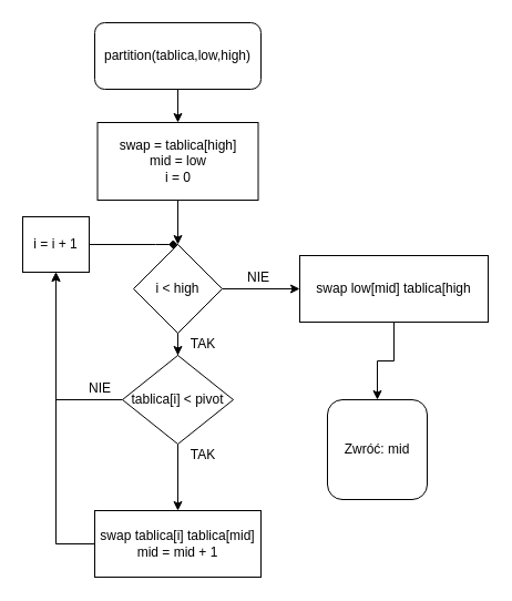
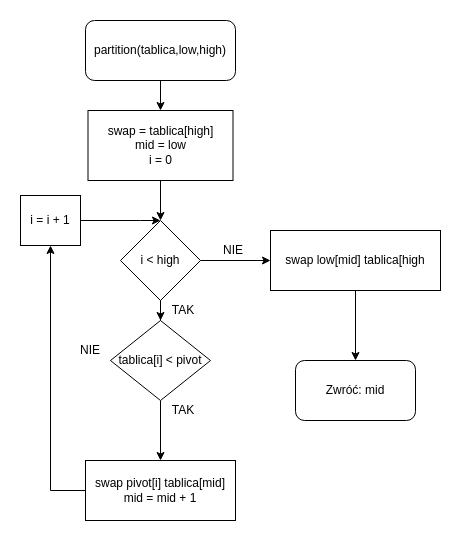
  <mxCell id="0" />
  <mxCell id="1" parent="0" />
  <mxCell id="2" value="" style="edgeStyle=orthogonalEdgeStyle;rounded=0;orthogonalLoop=1;jettySize=auto;html=1;" edge="1" parent="1" source="3" target="5"><mxGeometry relative="1" as="geometry" /></mxCell>
  <mxCell id="3" value="partition(tablica,low,high)" style="rounded=1;whiteSpace=wrap;html=1;" vertex="1" parent="1"><mxGeometry x="85" y="20" width="150" height="60" as="geometry" /></mxCell>
  <mxCell id="4" value="" style="edgeStyle=orthogonalEdgeStyle;rounded=0;orthogonalLoop=1;jettySize=auto;html=1;" edge="1" parent="1" source="5" target="8"><mxGeometry relative="1" as="geometry" /></mxCell>
  <mxCell id="5" value="swap = tablica[high]&lt;br&gt;mid = low&lt;br&gt;i = 0" style="rounded=0;whiteSpace=wrap;html=1;" vertex="1" parent="1"><mxGeometry x="87.5" y="110" width="145" height="70" as="geometry" /></mxCell>
  <mxCell id="6" value="" style="edgeStyle=orthogonalEdgeStyle;rounded=0;orthogonalLoop=1;jettySize=auto;html=1;" edge="1" parent="1" source="8" target="11"><mxGeometry relative="1" as="geometry" /></mxCell>
  <mxCell id="7" style="edgeStyle=orthogonalEdgeStyle;rounded=0;orthogonalLoop=1;jettySize=auto;html=1;entryX=0;entryY=0.5;entryDx=0;entryDy=0;" edge="1" parent="1" source="8" target="18"><mxGeometry relative="1" as="geometry" /></mxCell>
  <mxCell id="8" value="i &amp;lt; high" style="rhombus;whiteSpace=wrap;html=1;" vertex="1" parent="1"><mxGeometry x="120" y="220" width="80" height="80" as="geometry" /></mxCell>
  <mxCell id="9" value="" style="edgeStyle=orthogonalEdgeStyle;rounded=0;orthogonalLoop=1;jettySize=auto;html=1;" edge="1" parent="1" source="11" target="14"><mxGeometry relative="1" as="geometry" /></mxCell>
- <mxCell id="10" style="edgeStyle=orthogonalEdgeStyle;rounded=0;orthogonalLoop=1;jettySize=auto;html=1;entryX=0.5;entryY=1;entryDx=0;entryDy=0;" edge="1" parent="1" source="11" target="21"><mxGeometry relative="1" as="geometry" /></mxCell>
  <mxCell id="11" value="tablica[i] &amp;lt; pivot" style="rhombus;whiteSpace=wrap;html=1;" vertex="1" parent="1"><mxGeometry x="110" y="320" width="100" height="80" as="geometry" /></mxCell>
  <mxCell id="12" value="TAK" style="text;html=1;strokeColor=none;fillColor=none;align=center;verticalAlign=middle;whiteSpace=wrap;rounded=0;" vertex="1" parent="1"><mxGeometry x="163" y="300" width="40" height="20" as="geometry" /></mxCell>
  <mxCell id="13" style="edgeStyle=orthogonalEdgeStyle;rounded=0;orthogonalLoop=1;jettySize=auto;html=1;entryX=0.5;entryY=1;entryDx=0;entryDy=0;" edge="1" parent="1" source="14" target="21"><mxGeometry relative="1" as="geometry" /></mxCell>
- <mxCell id="14" value="swap tablica[i] tablica[mid]&lt;br&gt;mid = mid + 1" style="rounded=0;whiteSpace=wrap;html=1;" vertex="1" parent="1"><mxGeometry x="85" y="460" width="150" height="60" as="geometry" /></mxCell>
+ <mxCell id="14" value="swap pivot[i] tablica[mid]&lt;br&gt;mid = mid + 1" style="rounded=0;whiteSpace=wrap;html=1;" vertex="1" parent="1"><mxGeometry x="85" y="460" width="150" height="60" as="geometry" /></mxCell>
  <mxCell id="15" value="TAK" style="text;html=1;strokeColor=none;fillColor=none;align=center;verticalAlign=middle;whiteSpace=wrap;rounded=0;" vertex="1" parent="1"><mxGeometry x="163" y="400" width="40" height="20" as="geometry" /></mxCell>
  <mxCell id="16" value="NIE" style="text;html=1;strokeColor=none;fillColor=none;align=center;verticalAlign=middle;whiteSpace=wrap;rounded=0;" vertex="1" parent="1"><mxGeometry x="70" y="340" width="40" height="20" as="geometry" /></mxCell>
  <mxCell id="17" style="edgeStyle=orthogonalEdgeStyle;rounded=0;orthogonalLoop=1;jettySize=auto;html=1;entryX=0.5;entryY=0;entryDx=0;entryDy=0;" edge="1" parent="1" source="18" target="22"><mxGeometry relative="1" as="geometry" /></mxCell>
  <mxCell id="18" value="swap low[mid] tablica[high" style="rounded=0;whiteSpace=wrap;html=1;" vertex="1" parent="1"><mxGeometry x="270" y="230" width="170" height="60" as="geometry" /></mxCell>
  <mxCell id="19" value="NIE" style="text;html=1;strokeColor=none;fillColor=none;align=center;verticalAlign=middle;whiteSpace=wrap;rounded=0;" vertex="1" parent="1"><mxGeometry x="212.5" y="240" width="40" height="20" as="geometry" /></mxCell>
- <mxCell id="20" value="" style="edgeStyle=orthogonalEdgeStyle;rounded=0;orthogonalLoop=1;jettySize=auto;html=1;entryX=0.5;entryY=0;entryDx=0;entryDy=0;endArrow=diamond;" edge="1" parent="1" source="21" target="8"><mxGeometry relative="1" as="geometry"><Array as="points"><mxPoint x="140" y="220" /><mxPoint x="140" y="220" /></Array></mxGeometry></mxCell>
+ <mxCell id="20" value="" style="edgeStyle=orthogonalEdgeStyle;rounded=0;orthogonalLoop=1;jettySize=auto;html=1;entryX=0.5;entryY=0;entryDx=0;entryDy=0;" edge="1" parent="1" source="21" target="8"><mxGeometry relative="1" as="geometry"><Array as="points"><mxPoint x="140" y="220" /><mxPoint x="140" y="220" /></Array></mxGeometry></mxCell>
  <mxCell id="21" value="i = i + 1" style="rounded=0;whiteSpace=wrap;html=1;" vertex="1" parent="1"><mxGeometry x="20" y="195" width="60" height="50" as="geometry" /></mxCell>
- <mxCell id="22" value="Zwróć: mid" style="rounded=1;whiteSpace=wrap;html=1;" vertex="1" parent="1"><mxGeometry x="295" y="360" width="90" height="90" as="geometry" /></mxCell>
+ <mxCell id="22" value="Zwróć: mid" style="rounded=1;whiteSpace=wrap;html=1;" vertex="1" parent="1"><mxGeometry x="295" y="360" width="120" height="60" as="geometry" /></mxCell>
